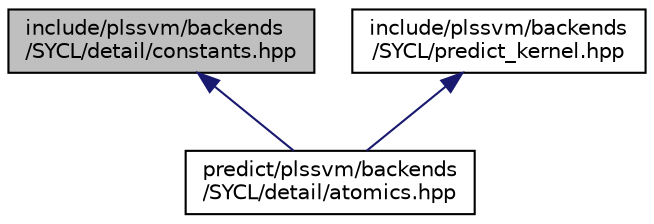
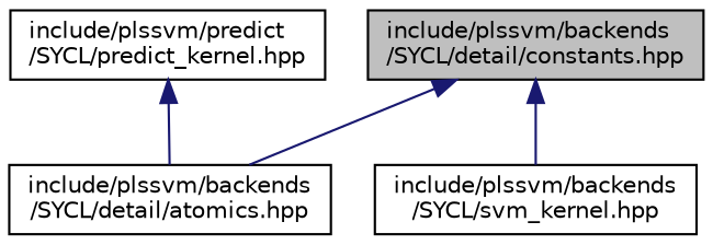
  digraph {
    node [color=black fillcolor=white fontname=Helvetica fontsize=10 shape=record style=filled]
    edge [color=midnightblue dir=back fontname=Helvetica fontsize=10 labelfontname=Helvetica labelfontsize=10 style=solid]
    n1 [fillcolor=grey75 fontcolor=black height=0.2 label="include/plssvm/backends\l/SYCL/detail/constants.hpp" width=0.4]
-   n2 [height=0.2 label="predict/plssvm/backends\l/SYCL/detail/atomics.hpp" width=0.4]
-   n4 [height=0.2 label="include/plssvm/backends\l/SYCL/predict_kernel.hpp" width=0.4]
+   n2 [height=0.2 label="include/plssvm/backends\l/SYCL/detail/atomics.hpp" width=0.4]
+   n3 [height=0.2 label="include/plssvm/backends\l/SYCL/svm_kernel.hpp" width=0.4]
+   n4 [height=0.2 label="include/plssvm/predict\l/SYCL/predict_kernel.hpp" width=0.4]
    n1 -> n2
+   n1 -> n3
    n4 -> n2
  }
